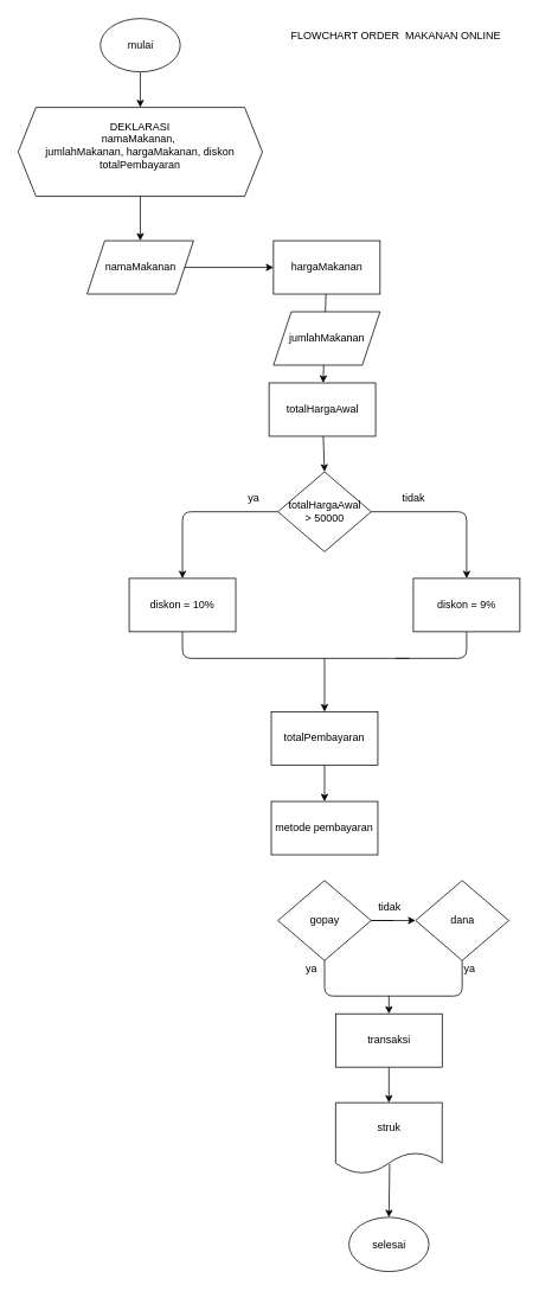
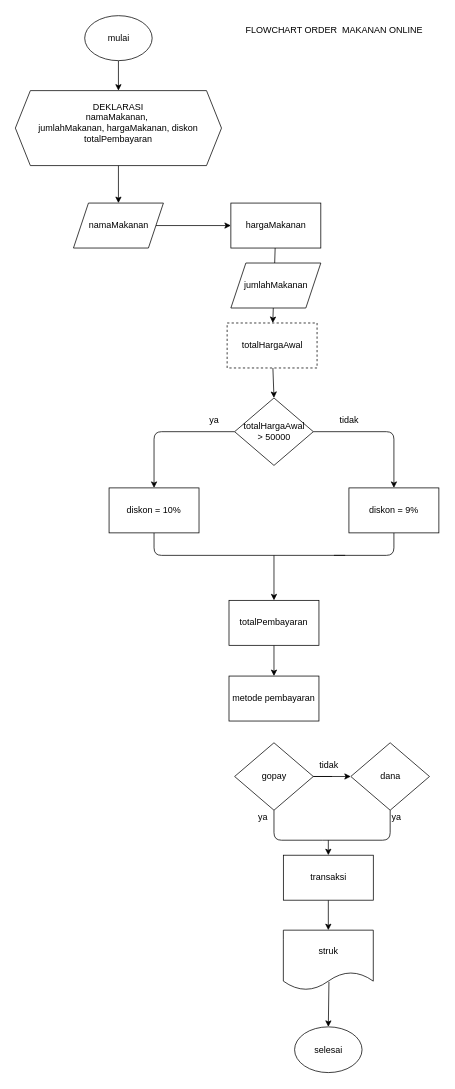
  <mxCell id="0" />
  <mxCell id="1" parent="0" />
  <mxCell id="2" style="edgeStyle=none;html=1;entryX=0.5;entryY=0;entryDx=0;entryDy=0;" edge="1" parent="1" source="3" target="7"><mxGeometry relative="1" as="geometry" /></mxCell>
  <mxCell id="3" value="mulai" style="ellipse;whiteSpace=wrap;html=1;" vertex="1" parent="1"><mxGeometry x="112.5" y="20" width="90" height="60" as="geometry" /></mxCell>
  <mxCell id="4" style="edgeStyle=none;html=1;entryX=0;entryY=0.5;entryDx=0;entryDy=0;startArrow=none;startFill=0;endArrow=classic;endFill=1;" edge="1" parent="1" source="5" target="18"><mxGeometry relative="1" as="geometry" /></mxCell>
  <mxCell id="5" value="namaMakanan" style="shape=parallelogram;perimeter=parallelogramPerimeter;whiteSpace=wrap;html=1;fixedSize=1;" vertex="1" parent="1"><mxGeometry x="97.5" y="270" width="120" height="60" as="geometry" /></mxCell>
  <mxCell id="6" style="edgeStyle=none;html=1;entryX=0.5;entryY=0;entryDx=0;entryDy=0;" edge="1" parent="1" source="7" target="5"><mxGeometry relative="1" as="geometry" /></mxCell>
  <mxCell id="7" value="&lt;div&gt;DEKLARASI&lt;/div&gt;&lt;div&gt;&lt;span&gt;namaMakanan,&amp;nbsp;&lt;/span&gt;&lt;/div&gt;&lt;div&gt;&lt;span&gt;jumlahMakanan, hargaMakanan, diskon totalPembayaran&lt;/span&gt;&lt;/div&gt;&lt;div&gt;&amp;nbsp;&lt;/div&gt;" style="shape=hexagon;perimeter=hexagonPerimeter2;whiteSpace=wrap;html=1;fixedSize=1;" vertex="1" parent="1"><mxGeometry x="20" y="120" width="275" height="100" as="geometry" /></mxCell>
  <mxCell id="8" style="edgeStyle=none;html=1;entryX=0.5;entryY=0;entryDx=0;entryDy=0;" edge="1" parent="1" source="9" target="11"><mxGeometry relative="1" as="geometry"><Array as="points"><mxPoint x="205" y="575" /></Array></mxGeometry></mxCell>
  <mxCell id="9" value="totalHargaAwal&lt;br&gt;&amp;gt; 50000" style="rhombus;whiteSpace=wrap;html=1;" vertex="1" parent="1"><mxGeometry x="312.5" y="530" width="105" height="90" as="geometry" /></mxCell>
  <mxCell id="10" style="edgeStyle=none;html=1;endArrow=none;endFill=0;" edge="1" parent="1" source="11"><mxGeometry relative="1" as="geometry"><mxPoint x="460" y="740" as="targetPoint" /><Array as="points"><mxPoint x="205" y="740" /></Array></mxGeometry></mxCell>
  <mxCell id="11" value="diskon = 10%" style="rounded=0;whiteSpace=wrap;html=1;" vertex="1" parent="1"><mxGeometry x="145" y="650" width="120" height="60" as="geometry" /></mxCell>
  <mxCell id="12" style="edgeStyle=none;html=1;entryX=0.5;entryY=0;entryDx=0;entryDy=0;startArrow=none;startFill=0;endArrow=classic;endFill=1;exitX=1;exitY=0.5;exitDx=0;exitDy=0;" edge="1" parent="1" source="9" target="14"><mxGeometry relative="1" as="geometry"><mxPoint x="560" y="620" as="sourcePoint" /><Array as="points"><mxPoint x="525" y="575" /></Array></mxGeometry></mxCell>
  <mxCell id="13" style="edgeStyle=none;html=1;endArrow=none;endFill=0;" edge="1" parent="1" source="14"><mxGeometry relative="1" as="geometry"><mxPoint x="445" y="740" as="targetPoint" /><Array as="points"><mxPoint x="525" y="740" /></Array></mxGeometry></mxCell>
  <mxCell id="14" value="diskon = 9%" style="rounded=0;whiteSpace=wrap;html=1;" vertex="1" parent="1"><mxGeometry x="465" y="650" width="120" height="60" as="geometry" /></mxCell>
  <mxCell id="15" value="tidak" style="text;html=1;align=center;verticalAlign=middle;resizable=0;points=[];autosize=1;strokeColor=none;fillColor=none;" vertex="1" parent="1"><mxGeometry x="445" y="550" width="40" height="20" as="geometry" /></mxCell>
  <mxCell id="16" value="ya" style="text;html=1;align=center;verticalAlign=middle;resizable=0;points=[];autosize=1;strokeColor=none;fillColor=none;" vertex="1" parent="1"><mxGeometry x="270" y="550" width="30" height="20" as="geometry" /></mxCell>
  <mxCell id="17" value="" style="edgeStyle=none;html=1;startArrow=none;startFill=0;endArrow=classic;endFill=1;" edge="1" parent="1" source="18" target="38"><mxGeometry relative="1" as="geometry" /></mxCell>
  <mxCell id="18" value="&lt;span&gt;hargaMakanan&lt;/span&gt;" style="rounded=0;whiteSpace=wrap;html=1;" vertex="1" parent="1"><mxGeometry x="307.5" y="270" width="120" height="60" as="geometry" /></mxCell>
  <mxCell id="19" style="edgeStyle=none;html=1;startArrow=none;startFill=0;endArrow=classic;endFill=1;entryX=0.5;entryY=0;entryDx=0;entryDy=0;" edge="1" parent="1" source="21" target="24"><mxGeometry relative="1" as="geometry"><mxPoint x="365" y="910" as="targetPoint" /></mxGeometry></mxCell>
  <mxCell id="20" style="edgeStyle=none;html=1;startArrow=classic;startFill=1;endArrow=none;endFill=0;" edge="1" parent="1" source="21"><mxGeometry relative="1" as="geometry"><mxPoint x="365" y="740" as="targetPoint" /></mxGeometry></mxCell>
  <mxCell id="21" value="&lt;span&gt;totalPembayaran&lt;/span&gt;" style="rounded=0;whiteSpace=wrap;html=1;" vertex="1" parent="1"><mxGeometry x="305" y="800" width="120" height="60" as="geometry" /></mxCell>
  <mxCell id="22" value="FLOWCHART ORDER&amp;nbsp; MAKANAN ONLINE" style="text;html=1;align=center;verticalAlign=middle;resizable=0;points=[];autosize=1;strokeColor=none;fillColor=none;" vertex="1" parent="1"><mxGeometry x="320" y="30" width="250" height="20" as="geometry" /></mxCell>
  <mxCell id="23" value="jumlahMakanan" style="shape=parallelogram;perimeter=parallelogramPerimeter;whiteSpace=wrap;html=1;fixedSize=1;" vertex="1" parent="1"><mxGeometry x="307.5" y="350" width="120" height="60" as="geometry" /></mxCell>
  <mxCell id="24" value="metode pembayaran" style="rounded=0;whiteSpace=wrap;html=1;" vertex="1" parent="1"><mxGeometry x="305" y="901" width="120" height="60" as="geometry" /></mxCell>
  <mxCell id="25" value="struk" style="shape=document;whiteSpace=wrap;html=1;boundedLbl=1;" vertex="1" parent="1"><mxGeometry x="377.5" y="1240" width="120" height="80" as="geometry" /></mxCell>
  <mxCell id="26" style="edgeStyle=none;html=1;startArrow=classic;startFill=1;endArrow=none;endFill=0;exitX=0.5;exitY=0;exitDx=0;exitDy=0;entryX=0.507;entryY=0.861;entryDx=0;entryDy=0;entryPerimeter=0;" edge="1" parent="1" source="27" target="25"><mxGeometry relative="1" as="geometry"><mxPoint x="437" y="1329" as="targetPoint" /><mxPoint x="437" y="1359" as="sourcePoint" /></mxGeometry></mxCell>
  <mxCell id="27" value="selesai" style="ellipse;whiteSpace=wrap;html=1;" vertex="1" parent="1"><mxGeometry x="392.5" y="1369" width="90" height="61" as="geometry" /></mxCell>
  <mxCell id="28" style="edgeStyle=none;html=1;startArrow=none;startFill=0;endArrow=none;endFill=0;" edge="1" parent="1" source="30"><mxGeometry relative="1" as="geometry"><mxPoint x="442.5" y="1035" as="targetPoint" /></mxGeometry></mxCell>
  <mxCell id="29" style="edgeStyle=none;html=1;startArrow=none;startFill=0;endArrow=none;endFill=0;" edge="1" parent="1" source="30"><mxGeometry relative="1" as="geometry"><mxPoint x="430" y="1120" as="targetPoint" /><Array as="points"><mxPoint x="365" y="1120" /></Array></mxGeometry></mxCell>
  <mxCell id="30" value="gopay" style="rhombus;whiteSpace=wrap;html=1;" vertex="1" parent="1"><mxGeometry x="312.5" y="990" width="105" height="90" as="geometry" /></mxCell>
  <mxCell id="31" value="" style="edgeStyle=none;html=1;startArrow=classic;startFill=1;endArrow=none;endFill=0;" edge="1" parent="1" source="33" target="30"><mxGeometry relative="1" as="geometry" /></mxCell>
  <mxCell id="32" style="edgeStyle=none;html=1;startArrow=none;startFill=0;endArrow=none;endFill=0;" edge="1" parent="1" source="33"><mxGeometry relative="1" as="geometry"><mxPoint x="430" y="1120" as="targetPoint" /><Array as="points"><mxPoint x="520" y="1120" /></Array></mxGeometry></mxCell>
  <mxCell id="33" value="dana" style="rhombus;whiteSpace=wrap;html=1;" vertex="1" parent="1"><mxGeometry x="467.5" y="990" width="105" height="90" as="geometry" /></mxCell>
  <mxCell id="34" value="tidak" style="text;html=1;align=center;verticalAlign=middle;resizable=0;points=[];autosize=1;strokeColor=none;fillColor=none;" vertex="1" parent="1"><mxGeometry x="417.5" y="1010" width="40" height="20" as="geometry" /></mxCell>
  <mxCell id="35" value="ya" style="text;html=1;align=center;verticalAlign=middle;resizable=0;points=[];autosize=1;strokeColor=none;fillColor=none;" vertex="1" parent="1"><mxGeometry x="335" y="1080" width="30" height="20" as="geometry" /></mxCell>
  <mxCell id="36" value="ya" style="text;html=1;align=center;verticalAlign=middle;resizable=0;points=[];autosize=1;strokeColor=none;fillColor=none;" vertex="1" parent="1"><mxGeometry x="512.5" y="1080" width="30" height="20" as="geometry" /></mxCell>
  <mxCell id="37" style="edgeStyle=none;html=1;entryX=0.5;entryY=0;entryDx=0;entryDy=0;startArrow=none;startFill=0;endArrow=classic;endFill=1;" edge="1" parent="1" source="38" target="9"><mxGeometry relative="1" as="geometry" /></mxCell>
- <mxCell id="38" value="&lt;span&gt;totalHargaAwal&lt;/span&gt;" style="rounded=0;whiteSpace=wrap;html=1;" vertex="1" parent="1"><mxGeometry x="302.5" y="430" width="120" height="60" as="geometry" /></mxCell>
+ <mxCell id="38" value="&lt;span&gt;totalHargaAwal&lt;/span&gt;" style="rounded=0;whiteSpace=wrap;html=1;dashed=1;" vertex="1" parent="1"><mxGeometry x="302.5" y="430" width="120" height="60" as="geometry" /></mxCell>
  <mxCell id="39" style="edgeStyle=none;html=1;startArrow=classic;startFill=1;endArrow=none;endFill=0;" edge="1" parent="1" source="41"><mxGeometry relative="1" as="geometry"><mxPoint x="437.5" y="1120" as="targetPoint" /></mxGeometry></mxCell>
  <mxCell id="40" style="edgeStyle=none;html=1;entryX=0.5;entryY=0;entryDx=0;entryDy=0;startArrow=none;startFill=0;endArrow=classic;endFill=1;" edge="1" parent="1" source="41" target="25"><mxGeometry relative="1" as="geometry" /></mxCell>
  <mxCell id="41" value="transaksi" style="rounded=0;whiteSpace=wrap;html=1;" vertex="1" parent="1"><mxGeometry x="377.5" y="1140" width="120" height="60" as="geometry" /></mxCell>
